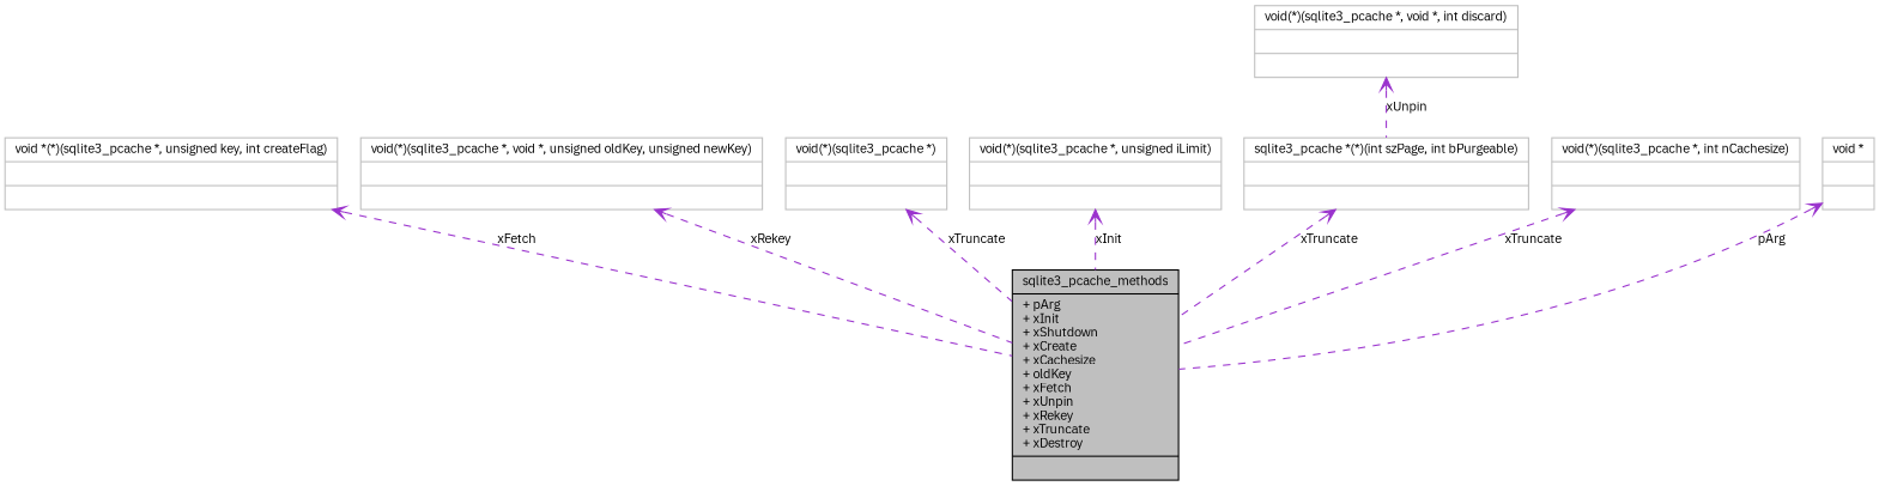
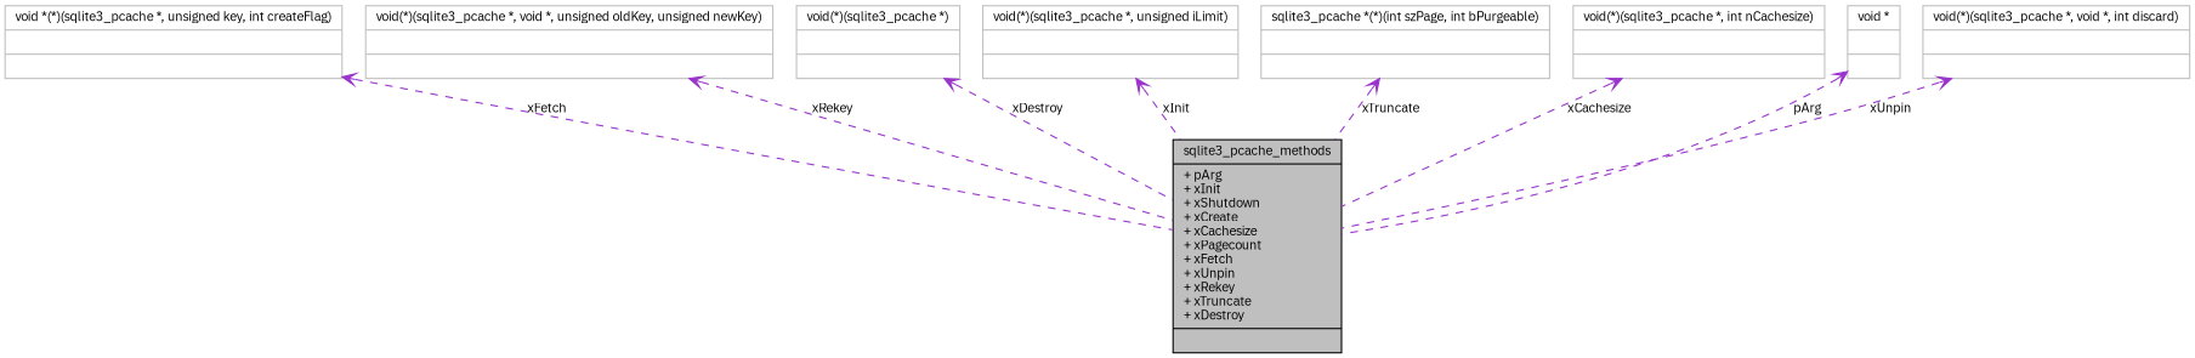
  digraph {
    fontname="IBM Plex Sans"
    node [color=grey75 fillcolor=white fontname="IBM Plex Sans" fontsize=10 shape=record style=filled]
    edge [arrowtail=open color=darkorchid3 dir=back fontname="IBM Plex Sans" fontsize=10 labelfontname="FreeSans.ttf" labelfontsize=10 style=dashed]
-   n1 [color=black fillcolor=grey75 fontcolor=black height=0.2 label="{sqlite3_pcache_methods\n|+ pArg\l+ xInit\l+ xShutdown\l+ xCreate\l+ xCachesize\l+ oldKey\l+ xFetch\l+ xUnpin\l+ xRekey\l+ xTruncate\l+ xDestroy\l|}" width=0.4]
+   n1 [color=black fillcolor=grey75 fontcolor=black height=0.2 label="{sqlite3_pcache_methods\n|+ pArg\l+ xInit\l+ xShutdown\l+ xCreate\l+ xCachesize\l+ xPagecount\l+ xFetch\l+ xUnpin\l+ xRekey\l+ xTruncate\l+ xDestroy\l|}" width=0.4]
    n2 [height=0.2 label="{void *(*)(sqlite3_pcache *, unsigned key, int createFlag)\n||}" width=0.4]
    n3 [height=0.2 label="{void(*)(sqlite3_pcache *, void *, unsigned oldKey, unsigned newKey)\n||}" width=0.4]
    n4 [height=0.2 label="{void(*)(sqlite3_pcache *)\n||}" width=0.4]
    n5 [height=0.2 label="{void(*)(sqlite3_pcache *, unsigned iLimit)\n||}" width=0.4]
    n6 [height=0.2 label="{sqlite3_pcache *(*)(int szPage, int bPurgeable)\n||}" width=0.4]
    n7 [height=0.2 label="{void(*)(sqlite3_pcache *, int nCachesize)\n||}" width=0.4]
    n8 [height=0.2 label="{void *\n||}" width=0.4]
    n9 [height=0.2 label="{void(*)(sqlite3_pcache *, void *, int discard)\n||}" width=0.4]
    n2 -> n1 [label=xFetch]
    n3 -> n1 [label=xRekey]
-   n4 -> n1 [label=xTruncate]
+   n4 -> n1 [label=xDestroy]
    n5 -> n1 [label=xInit]
    n6 -> n1 [label=xTruncate]
-   n7 -> n1 [label=xTruncate]
+   n7 -> n1 [label=xCachesize]
    n8 -> n1 [label=pArg]
-   n9 -> n6 [label=xUnpin]
+   n9 -> n1 [label=xUnpin]
  }
